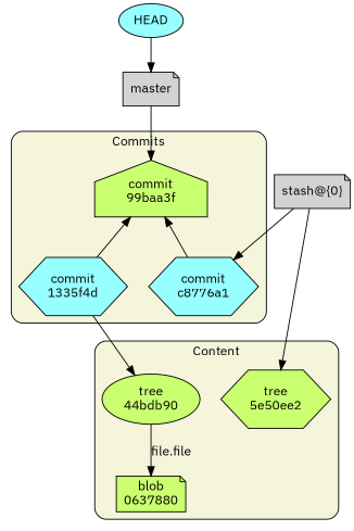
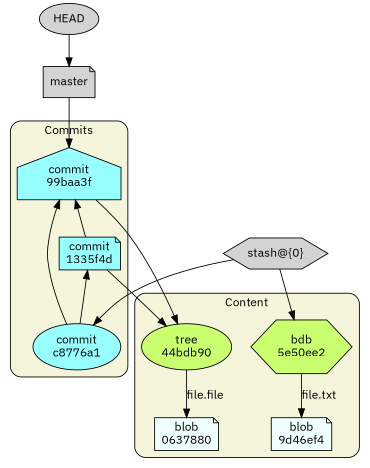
  digraph {
    fontname="IBM Plex Sans"
    nodesep=.3
    rankdir=TB
    ranksep=.5
    node [fontname="IBM Plex Sans" shape=ellipse style=filled]
    edge [fontname="IBM Plex Sans"]
    n1 [fillcolor=darkolivegreen1 label="tree\n44bdb90"]
-   n2 [fillcolor=darkolivegreen1 label="blob\n0637880" shape=note]
-   n3 [fillcolor=darkolivegreen1 label="tree\n5e50ee2" shape=hexagon]
-   n5 [fillcolor=darkslategray1 label="commit\n1335f4d" shape=hexagon]
-   n6 [fillcolor=darkslategray1 label="commit\nc8776a1" shape=hexagon]
-   n7 [fillcolor=darkolivegreen1 label="commit\n99baa3f" shape=house]
+   n2 [fillcolor=azure label="blob\n0637880" shape=note]
+   n3 [fillcolor=darkolivegreen1 label="bdb\n5e50ee2" shape=hexagon]
+   n4 [fillcolor=azure label="blob\n9d46ef4" shape=note]
+   n5 [fillcolor=darkslategray1 label="commit\n1335f4d" shape=note]
+   n6 [fillcolor=darkslategray1 label="commit\nc8776a1"]
+   n7 [fillcolor=darkslategray1 label="commit\n99baa3f" shape=house]
    master [shape=note]
-   HEAD [fillcolor=darkslategray1]
-   "stash@{0}" [shape=note]
+   HEAD
+   "stash@{0}" [shape=hexagon]
    subgraph cluster_1 {
      bgcolor=beige
      label=Content
      style=rounded
      n1
      n2
      n3
+     n4
    }
    subgraph cluster_2 {
      bgcolor=beige
      label=Commits
      style=rounded
      n5
      n6
      n7
    }
    n1 -> n2 [label="file.file"]
+   n3 -> n4 [label="file.txt"]
    n5 -> n1
+   n5 -> n6 [dir=back]
+   n7 -> n1
    n7 -> n5 [dir=back]
    n7 -> n6 [dir=back]
    master -> n7
    HEAD -> master
    "stash@{0}" -> n3
    "stash@{0}" -> n6
  }
